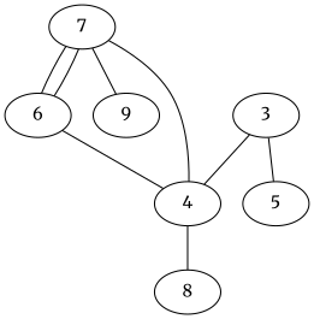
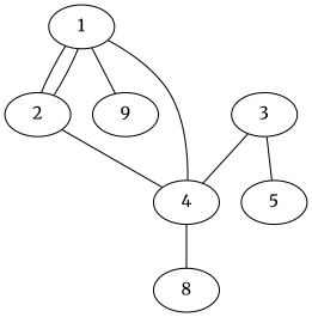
  graph {
    fontname=Merriweather
    node [fontname=Merriweather]
    edge [fontname=Merriweather]
-   1 [label=7]
-   2 [label=6]
+   1
+   2
    9
    4
    3
    5
    8
    1 -- 2
    1 -- 9
    2 -- 1
    2 -- 4
    4 -- 1
    4 -- 8
    3 -- 4
    3 -- 5
  }
